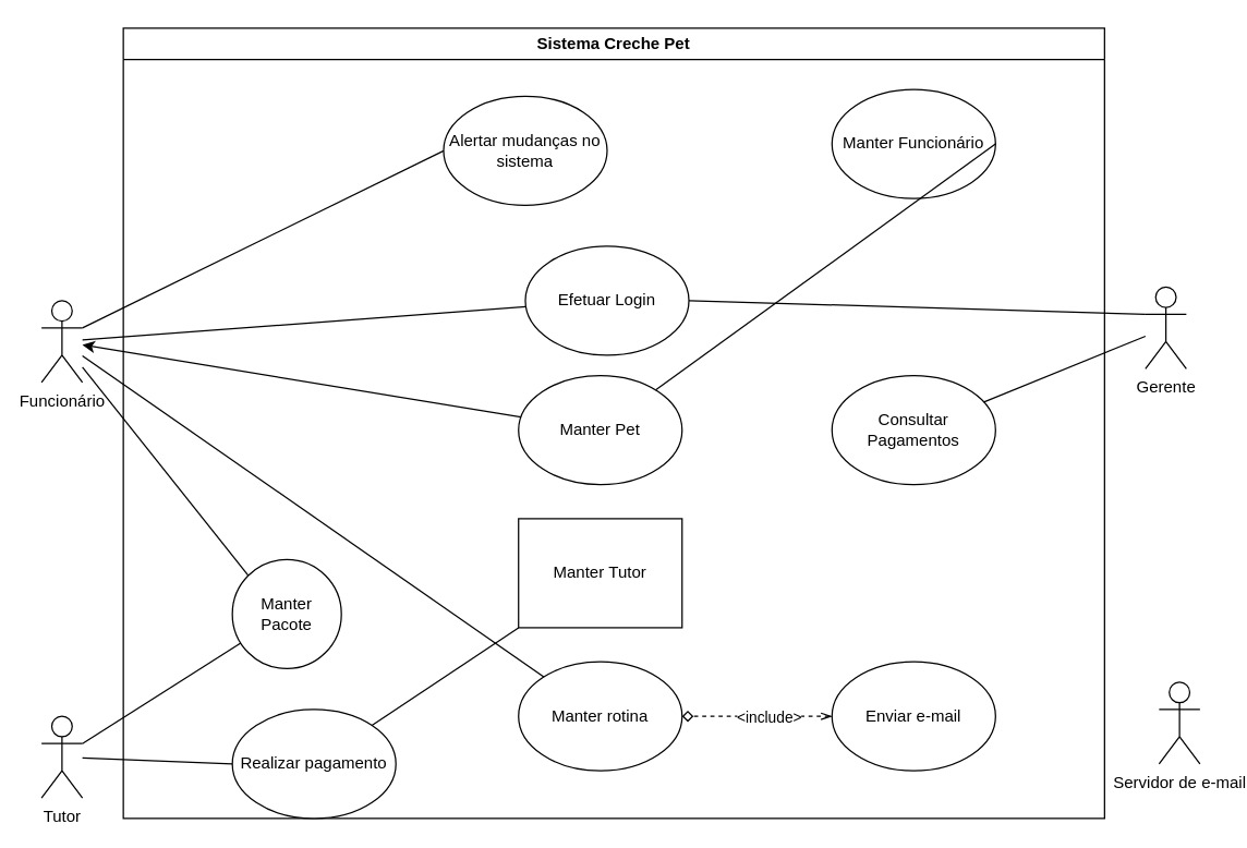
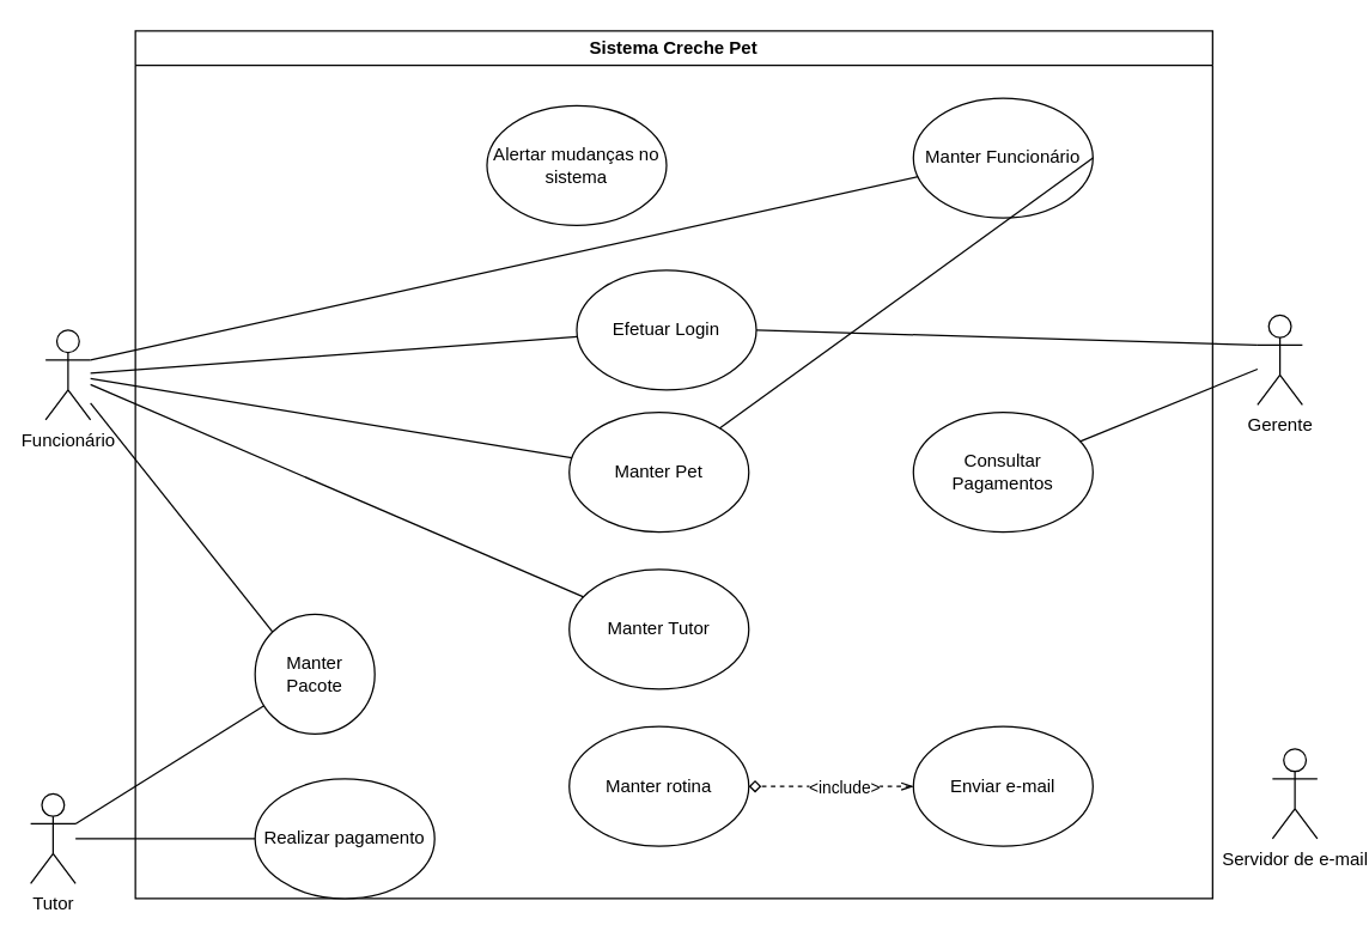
  <mxCell id="0" />
  <mxCell id="1" parent="0" />
  <mxCell id="2" value="Sistema Creche Pet" style="swimlane;whiteSpace=wrap;html=1;" parent="1" vertex="1"><mxGeometry x="90" y="20" width="720" height="580" as="geometry"><mxRectangle x="-50" y="50" width="150" height="30" as="alternateBounds" /></mxGeometry></mxCell>
  <mxCell id="3" value="Efetuar Login" style="ellipse;whiteSpace=wrap;html=1;" parent="2" vertex="1"><mxGeometry x="295" y="160" width="120" height="80" as="geometry" /></mxCell>
  <mxCell id="4" value="Alertar mudanças no sistema" style="ellipse;whiteSpace=wrap;html=1;" parent="2" vertex="1"><mxGeometry x="235" y="50" width="120" height="80" as="geometry" /></mxCell>
  <mxCell id="5" value="Manter Funcionário" style="ellipse;whiteSpace=wrap;html=1;" parent="2" vertex="1"><mxGeometry x="520" y="45" width="120" height="80" as="geometry" /></mxCell>
- <mxCell id="6" value="Manter&amp;nbsp;Tutor" style="whiteSpace=wrap;html=1;rounded=0;" parent="2" vertex="1"><mxGeometry x="290" y="360" width="120" height="80" as="geometry" /></mxCell>
+ <mxCell id="6" value="Manter&amp;nbsp;Tutor" style="ellipse;whiteSpace=wrap;html=1;" parent="2" vertex="1"><mxGeometry x="290" y="360" width="120" height="80" as="geometry" /></mxCell>
  <mxCell id="7" value="Realizar pagamento" style="ellipse;whiteSpace=wrap;html=1;" parent="2" vertex="1"><mxGeometry x="80" y="500" width="120" height="80" as="geometry" /></mxCell>
  <mxCell id="8" value="Consultar Pagamentos" style="ellipse;whiteSpace=wrap;html=1;" parent="2" vertex="1"><mxGeometry x="520" y="255" width="120" height="80" as="geometry" /></mxCell>
  <mxCell id="9" value="Manter rotina" style="ellipse;whiteSpace=wrap;html=1;" parent="2" vertex="1"><mxGeometry x="290" y="465" width="120" height="80" as="geometry" /></mxCell>
  <mxCell id="10" value="Enviar e-mail" style="ellipse;whiteSpace=wrap;html=1;" parent="2" vertex="1"><mxGeometry x="520" y="465" width="120" height="80" as="geometry" /></mxCell>
  <mxCell id="11" value="" style="endArrow=diamond;dashed=1;html=1;rounded=0;startArrow=openThin;startFill=0;endFill=0;" parent="2" source="10" target="9" edge="1"><mxGeometry width="50" height="50" relative="1" as="geometry"><mxPoint x="550" y="680" as="sourcePoint" /><mxPoint x="70" y="600" as="targetPoint" /></mxGeometry></mxCell>
  <mxCell id="12" value="&amp;lt;include&amp;gt;" style="edgeLabel;html=1;align=center;verticalAlign=middle;resizable=0;points=[];" parent="11" vertex="1" connectable="0"><mxGeometry x="0.079" y="1" relative="1" as="geometry"><mxPoint x="12" y="-1" as="offset" /></mxGeometry></mxCell>
  <mxCell id="13" value="Manter&amp;nbsp;Pet" style="ellipse;whiteSpace=wrap;html=1;" vertex="1" parent="2"><mxGeometry x="290" y="255" width="120" height="80" as="geometry" /></mxCell>
  <mxCell id="14" value="Manter Pacote" style="ellipse;whiteSpace=wrap;html=1;" vertex="1" parent="2"><mxGeometry x="80" y="390" width="80" height="80" as="geometry" /></mxCell>
  <mxCell id="15" value="Servidor de e-mail" style="shape=umlActor;verticalLabelPosition=bottom;verticalAlign=top;html=1;outlineConnect=0;" parent="1" vertex="1"><mxGeometry x="850" y="500" width="30" height="60" as="geometry" /></mxCell>
  <mxCell id="16" value="&lt;div&gt;Funcionário&lt;/div&gt;&lt;div&gt;&lt;br&gt;&lt;/div&gt;" style="shape=umlActor;verticalLabelPosition=bottom;verticalAlign=top;html=1;outlineConnect=0;" parent="1" vertex="1"><mxGeometry x="30" y="220" width="30" height="60" as="geometry" /></mxCell>
- <mxCell id="17" value="" style="endArrow=none;html=1;rounded=0;entryX=0;entryY=0.5;entryDx=0;entryDy=0;startArrow=none;startFill=0;exitX=1;exitY=0.333;exitDx=0;exitDy=0;exitPerimeter=0;" parent="1" source="16" target="4" edge="1"><mxGeometry width="50" height="50" relative="1" as="geometry"><mxPoint x="0" y="250" as="sourcePoint" /><mxPoint x="415" y="160" as="targetPoint" /></mxGeometry></mxCell>
+ <mxCell id="17" value="" style="endArrow=none;html=1;rounded=0;startArrow=none;startFill=0;exitX=1;exitY=0.333;exitDx=0;exitDy=0;exitPerimeter=0;" parent="1" source="16" target="5" edge="1"><mxGeometry width="50" height="50" relative="1" as="geometry"><mxPoint x="0" y="250" as="sourcePoint" /><mxPoint x="415" y="160" as="targetPoint" /></mxGeometry></mxCell>
  <mxCell id="18" value="" style="endArrow=none;html=1;rounded=0;startArrow=none;startFill=0;endFill=0;" parent="1" source="16" target="3" edge="1"><mxGeometry width="50" height="50" relative="1" as="geometry"><mxPoint x="0" y="250" as="sourcePoint" /><mxPoint x="500" y="360" as="targetPoint" /></mxGeometry></mxCell>
  <mxCell id="19" value="Gerente" style="shape=umlActor;verticalLabelPosition=bottom;verticalAlign=top;html=1;outlineConnect=0;" vertex="1" parent="1"><mxGeometry x="840" y="210" width="30" height="60" as="geometry" /></mxCell>
  <mxCell id="20" value="" style="endArrow=none;html=1;rounded=0;exitX=1;exitY=0.5;exitDx=0;exitDy=0;" edge="1" parent="1" source="5" target="13"><mxGeometry width="50" height="50" relative="1" as="geometry"><mxPoint x="720" y="180" as="sourcePoint" /><mxPoint x="770" y="130" as="targetPoint" /></mxGeometry></mxCell>
  <mxCell id="21" value="" style="endArrow=none;html=1;rounded=0;" edge="1" parent="1" source="8" target="19"><mxGeometry width="50" height="50" relative="1" as="geometry"><mxPoint x="650" y="350" as="sourcePoint" /><mxPoint x="700" y="300" as="targetPoint" /></mxGeometry></mxCell>
  <mxCell id="22" value="" style="endArrow=none;html=1;rounded=0;exitX=1;exitY=0.5;exitDx=0;exitDy=0;entryX=0;entryY=0.333;entryDx=0;entryDy=0;entryPerimeter=0;" edge="1" parent="1" source="3" target="19"><mxGeometry width="50" height="50" relative="1" as="geometry"><mxPoint x="600" y="240" as="sourcePoint" /><mxPoint x="650" y="190" as="targetPoint" /></mxGeometry></mxCell>
- <mxCell id="23" value="&lt;div&gt;Tutor&lt;/div&gt;" style="shape=umlActor;verticalLabelPosition=bottom;verticalAlign=top;html=1;outlineConnect=0;" vertex="1" parent="1"><mxGeometry x="30" y="525" width="30" height="60" as="geometry" /></mxCell>
+ <mxCell id="23" value="&lt;div&gt;Tutor&lt;/div&gt;" style="shape=umlActor;verticalLabelPosition=bottom;verticalAlign=top;html=1;outlineConnect=0;" vertex="1" parent="1"><mxGeometry x="20" y="530" width="30" height="60" as="geometry" /></mxCell>
  <mxCell id="24" value="" style="endArrow=none;html=1;rounded=0;entryX=0;entryY=0.5;entryDx=0;entryDy=0;" edge="1" parent="1" source="23" target="7"><mxGeometry width="50" height="50" relative="1" as="geometry"><mxPoint x="110" y="565" as="sourcePoint" /><mxPoint x="140" y="535" as="targetPoint" /></mxGeometry></mxCell>
- <mxCell id="25" value="" style="endArrow=classic;html=1;rounded=0;" edge="1" parent="1" source="13" target="16"><mxGeometry width="50" height="50" relative="1" as="geometry"><mxPoint x="450" y="430" as="sourcePoint" /><mxPoint x="0" y="260" as="targetPoint" /></mxGeometry></mxCell>
- <mxCell id="26" value="" style="endArrow=none;html=1;rounded=0;" edge="1" parent="1" source="6" target="7"><mxGeometry width="50" height="50" relative="1" as="geometry"><mxPoint x="450" y="430" as="sourcePoint" /><mxPoint x="0" y="280" as="targetPoint" /></mxGeometry></mxCell>
- <mxCell id="27" value="" style="endArrow=none;html=1;rounded=0;" edge="1" parent="1" source="16" target="9"><mxGeometry width="50" height="50" relative="1" as="geometry"><mxPoint x="-15" y="280" as="sourcePoint" /><mxPoint x="642.35" y="570" as="targetPoint" /></mxGeometry></mxCell>
+ <mxCell id="25" value="" style="endArrow=none;html=1;rounded=0;" edge="1" parent="1" source="13" target="16"><mxGeometry width="50" height="50" relative="1" as="geometry"><mxPoint x="450" y="430" as="sourcePoint" /><mxPoint x="0" y="260" as="targetPoint" /></mxGeometry></mxCell>
+ <mxCell id="26" value="" style="endArrow=none;html=1;rounded=0;" edge="1" parent="1" source="6" target="16"><mxGeometry width="50" height="50" relative="1" as="geometry"><mxPoint x="450" y="430" as="sourcePoint" /><mxPoint x="0" y="280" as="targetPoint" /></mxGeometry></mxCell>
  <mxCell id="28" value="" style="endArrow=none;html=1;rounded=0;exitX=1;exitY=0.333;exitDx=0;exitDy=0;exitPerimeter=0;" edge="1" parent="1" source="23" target="14"><mxGeometry width="50" height="50" relative="1" as="geometry"><mxPoint x="60" y="550" as="sourcePoint" /><mxPoint x="530" y="380" as="targetPoint" /></mxGeometry></mxCell>
  <mxCell id="29" value="" style="endArrow=none;html=1;rounded=0;exitX=0;exitY=0;exitDx=0;exitDy=0;" edge="1" parent="1" source="14" target="16"><mxGeometry width="50" height="50" relative="1" as="geometry"><mxPoint x="480" y="430" as="sourcePoint" /><mxPoint x="530" y="380" as="targetPoint" /></mxGeometry></mxCell>
